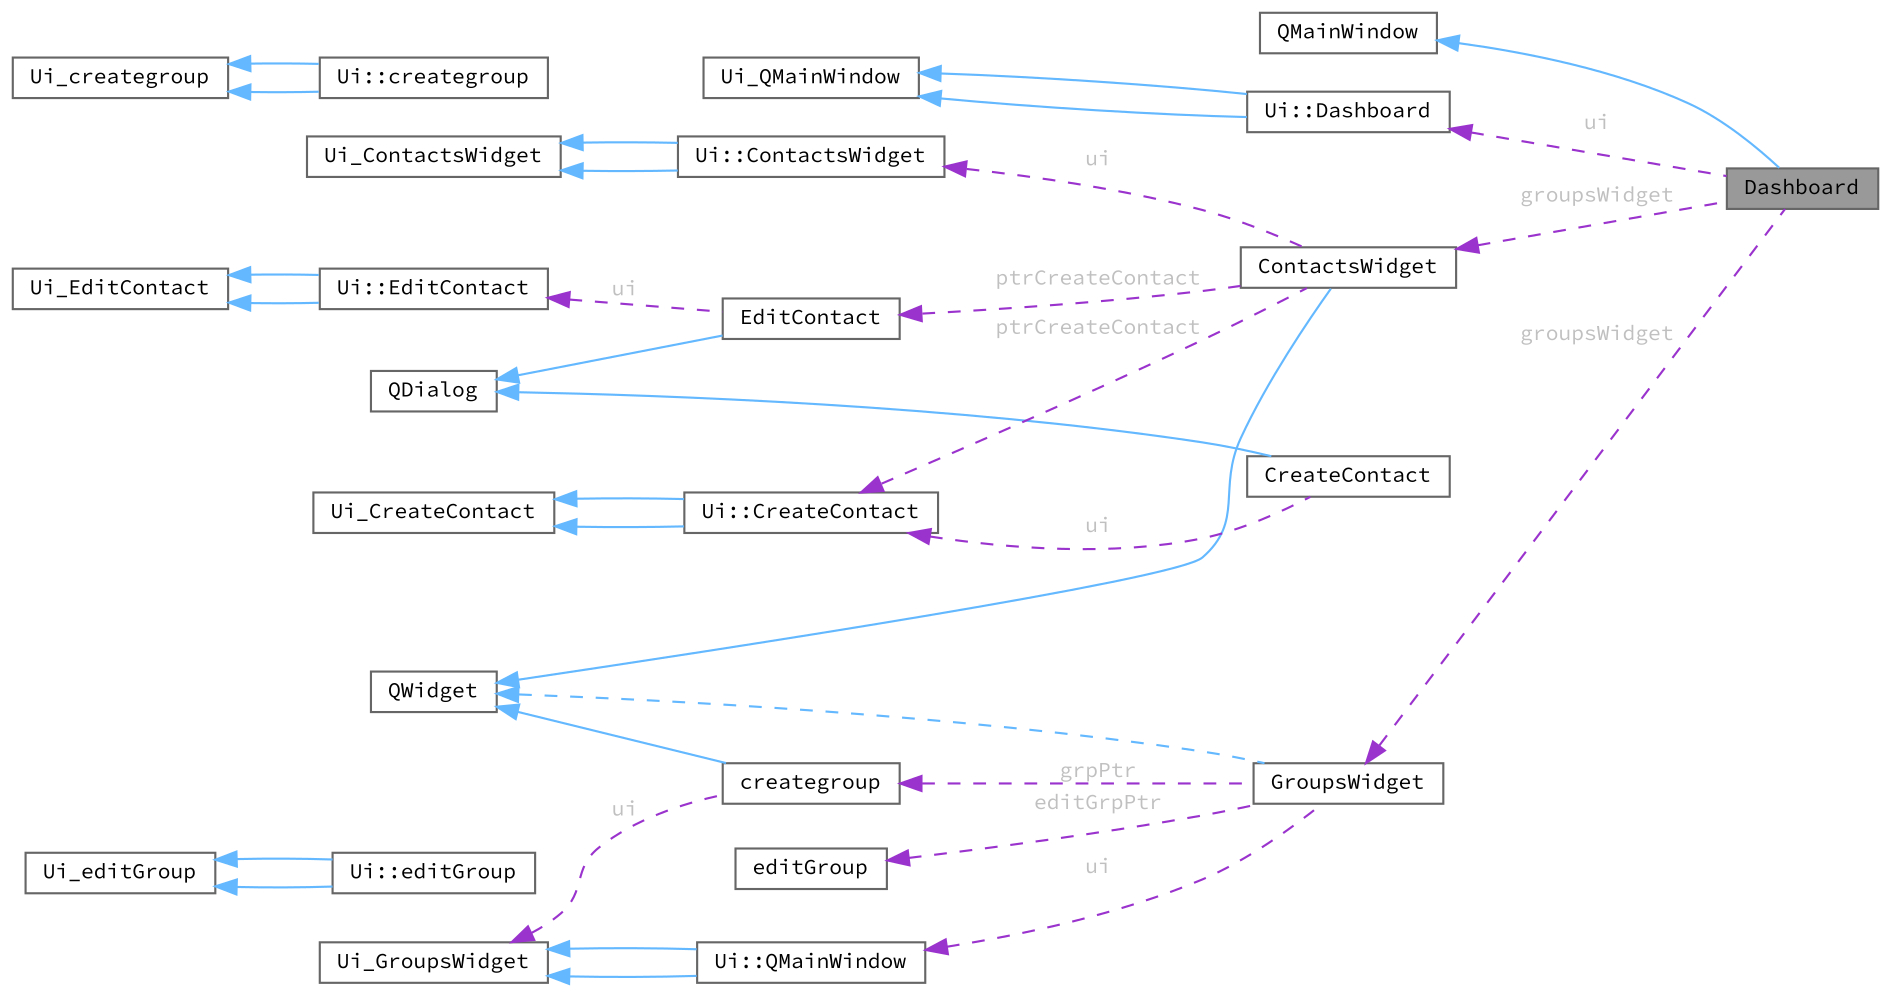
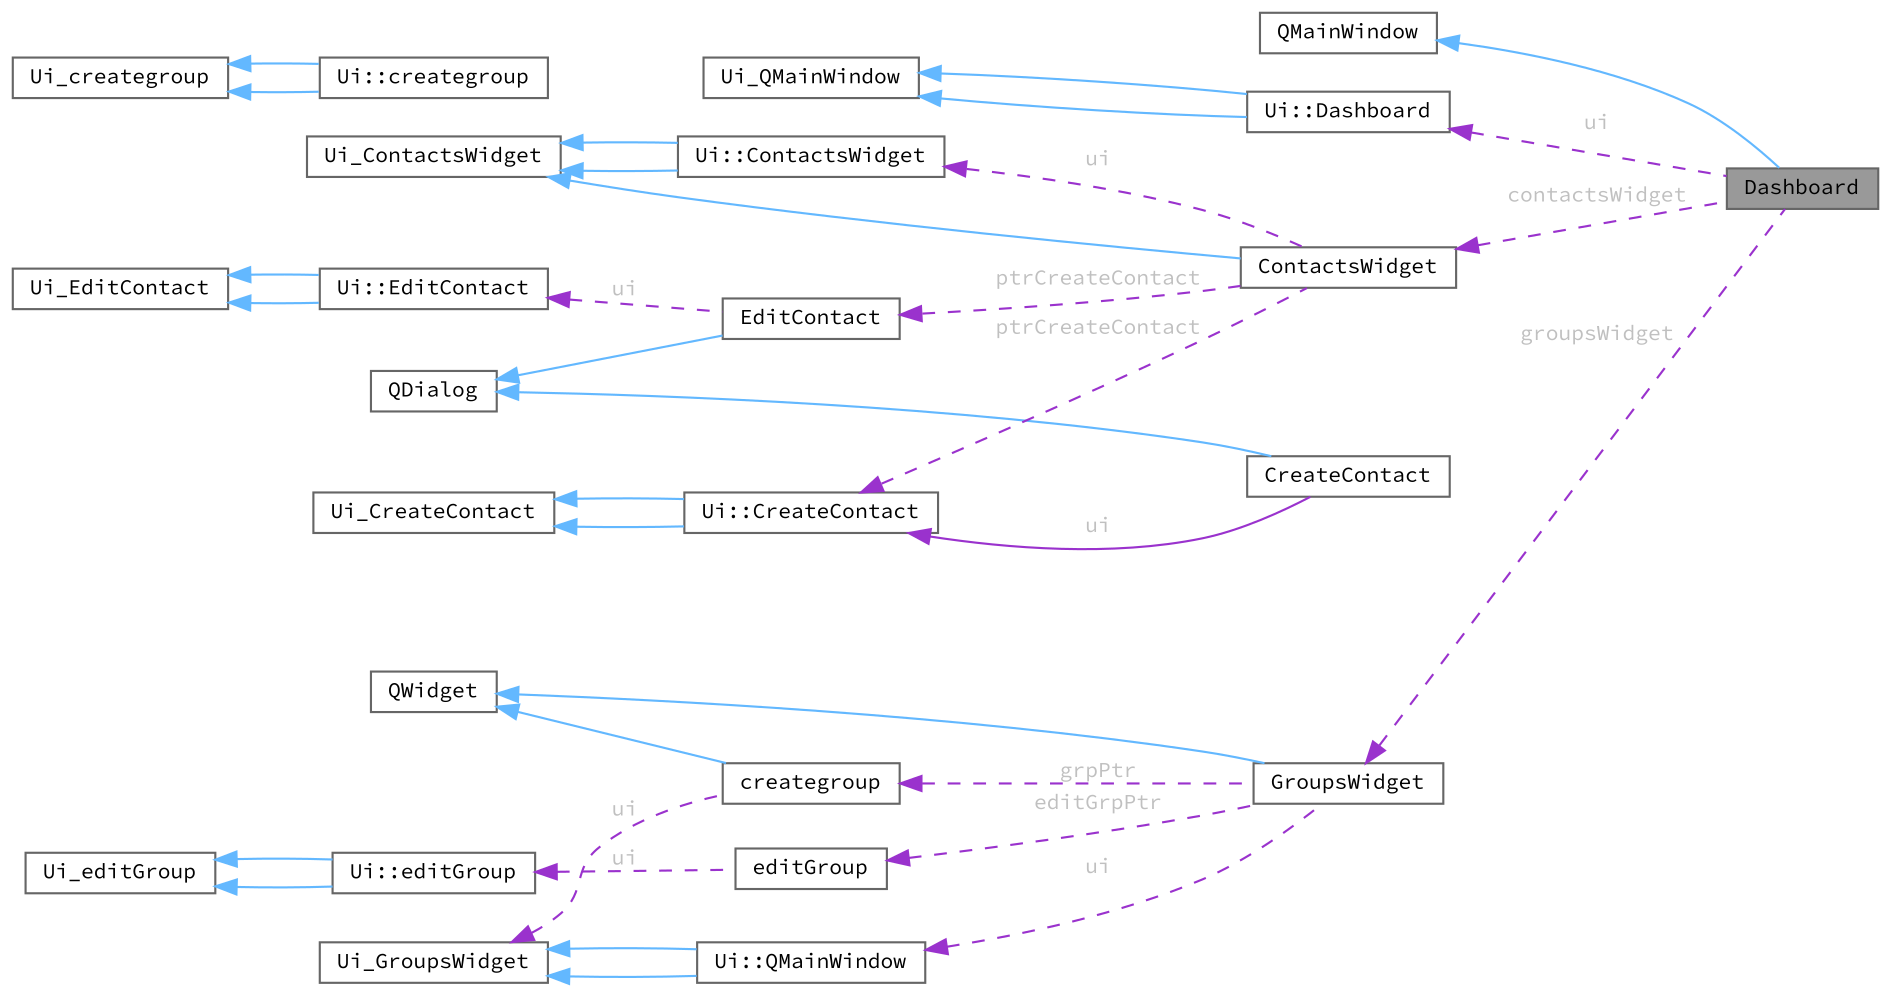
  digraph {
    fontname="Source Code Pro"
    rankdir=LR
    node [color=gray40 fillcolor=white fontname="Source Code Pro" fontsize=10 shape=box style=filled]
    edge [color=steelblue1 dir=back fontname="Source Code Pro" fontsize=10 labelfontname=Helvetica labelfontsize=10 style=solid]
    n1 [fillcolor=grey60 fontcolor=black height=0.2 label=Dashboard width=0.4]
    n2 [height=0.2 label=QMainWindow width=0.4]
    n3 [height=0.2 label="Ui::Dashboard" width=0.4]
    n4 [height=0.2 label=Ui_QMainWindow width=0.4]
    n5 [height=0.2 label=ContactsWidget width=0.4]
    n6 [height=0.2 label=QWidget width=0.4]
    n7 [height=0.2 label=GroupsWidget width=0.4]
    n8 [height=0.2 label=creategroup width=0.4]
    n9 [height=0.2 label=editGroup width=0.4]
    n10 [height=0.2 label="Ui::ContactsWidget" width=0.4]
    n11 [height=0.2 label=Ui_ContactsWidget width=0.4]
    n12 [height=0.2 label=CreateContact width=0.4]
    n13 [height=0.2 label=QDialog width=0.4]
    n14 [height=0.2 label=EditContact width=0.4]
    n15 [height=0.2 label="Ui::CreateContact" width=0.4]
    n16 [height=0.2 label=Ui_CreateContact width=0.4]
    n17 [height=0.2 label="Ui::EditContact" width=0.4]
    n18 [height=0.2 label=Ui_EditContact width=0.4]
    n19 [height=0.2 label="Ui::QMainWindow" width=0.4]
    n20 [height=0.2 label=Ui_GroupsWidget width=0.4]
    n21 [height=0.2 label="Ui::creategroup" width=0.4]
    n22 [height=0.2 label=Ui_creategroup width=0.4]
    n23 [height=0.2 label="Ui::editGroup" width=0.4]
    n24 [height=0.2 label=Ui_editGroup width=0.4]
    n2 -> n1
    n3 -> n1 [color=darkorchid3 fontcolor=grey label=" ui" style=dashed]
    n4 -> n3
    n4 -> n3
-   n5 -> n1 [color=darkorchid3 fontcolor=grey label=" groupsWidget" style=dashed]
-   n6 -> n5
-   n6 -> n7 [style=dashed]
+   n5 -> n1 [color=darkorchid3 fontcolor=grey label=" contactsWidget" style=dashed]
+   n11 -> n5
+   n6 -> n7
    n6 -> n8
    n7 -> n1 [color=darkorchid3 fontcolor=grey label=" groupsWidget" style=dashed]
    n8 -> n7 [color=darkorchid3 fontcolor=grey label=" grpPtr" style=dashed]
    n9 -> n7 [color=darkorchid3 fontcolor=grey label=" editGrpPtr" style=dashed]
    n10 -> n5 [color=darkorchid3 fontcolor=grey label=" ui" style=dashed]
    n11 -> n10
    n11 -> n10
    n13 -> n12
    n13 -> n14
    n14 -> n5 [color=darkorchid3 fontcolor=grey label=" ptrCreateContact" style=dashed]
    n15 -> n5 [color=darkorchid3 fontcolor=grey label=" ptrCreateContact" style=dashed]
-   n15 -> n12 [color=darkorchid3 fontcolor=grey label=" ui" style=dashed]
+   n15 -> n12 [color=darkorchid3 fontcolor=grey label=" ui"]
    n16 -> n15
    n16 -> n15
    n17 -> n14 [color=darkorchid3 fontcolor=grey label=" ui" style=dashed]
    n18 -> n17
    n18 -> n17
    n19 -> n7 [color=darkorchid3 fontcolor=grey label=" ui" style=dashed]
    n20 -> n8 [color=darkorchid3 fontcolor=grey label=" ui" style=dashed]
    n20 -> n19
    n20 -> n19
    n22 -> n21
    n22 -> n21
+   n23 -> n9 [color=darkorchid3 fontcolor=grey label=" ui" style=dashed]
    n24 -> n23
    n24 -> n23
  }
